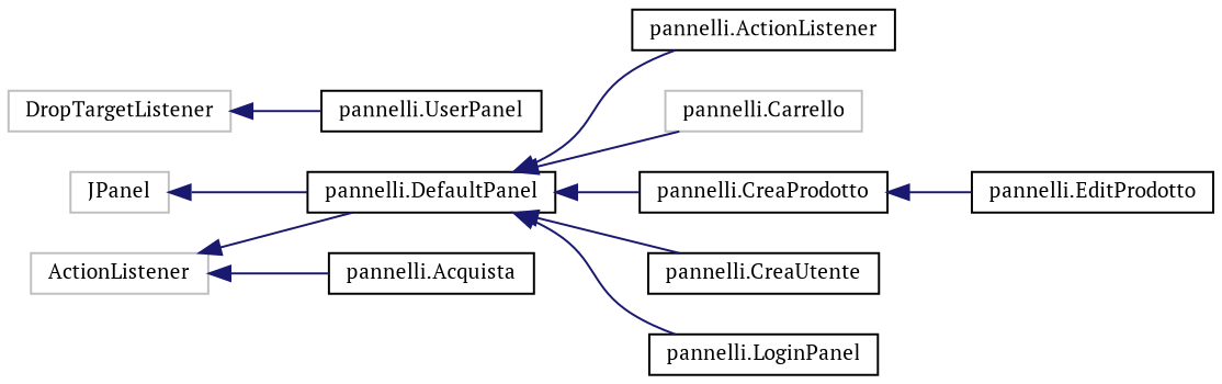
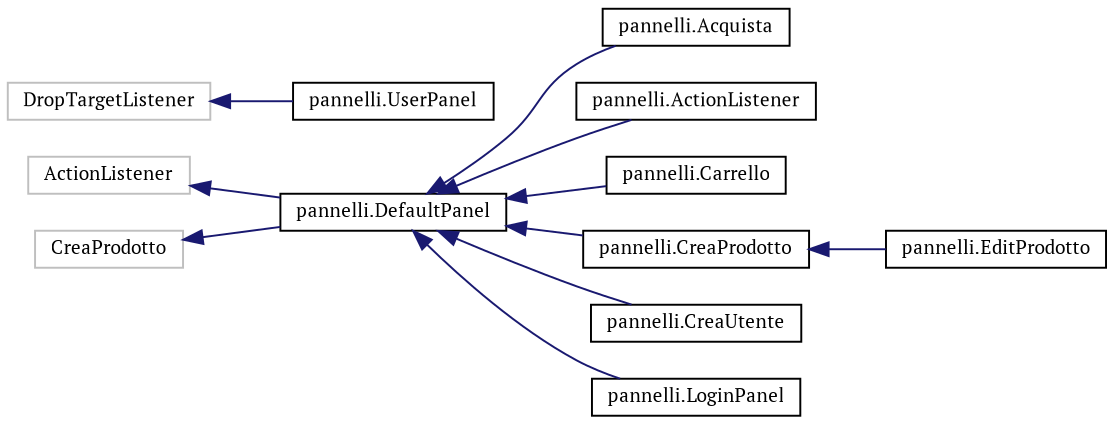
  digraph {
    fontname="PT Serif"
    rankdir=LR
    node [color=black fillcolor=white fontname="PT Serif" fontsize=10 shape=record style=filled]
    edge [color=midnightblue dir=back fontname="PT Serif" fontsize=10 labelfontname=Helvetica labelfontsize=10 style=solid]
    n1 [color=grey75 height=0.2 label=ActionListener width=0.4]
    n2 [height=0.2 label="pannelli.DefaultPanel" width=0.4]
    n3 [height=0.2 label="pannelli.Acquista" width=0.4]
    n4 [height=0.2 label="pannelli.ActionListener" width=0.4]
-   n5 [color=grey75 height=0.2 label="pannelli.Carrello" width=0.4]
+   n5 [height=0.2 label="pannelli.Carrello" width=0.4]
    n6 [height=0.2 label="pannelli.CreaProdotto" width=0.4]
    n7 [height=0.2 label="pannelli.CreaUtente" width=0.4]
    n8 [height=0.2 label="pannelli.LoginPanel" width=0.4]
    n9 [height=0.2 label="pannelli.EditProdotto" width=0.4]
    n10 [height=0.2 label="pannelli.UserPanel" width=0.4]
    n11 [color=grey75 height=0.2 label=DropTargetListener width=0.4]
-   n12 [color=grey75 height=0.2 label=JPanel width=0.4]
+   n12 [color=grey75 height=0.2 label=CreaProdotto width=0.4]
    n1 -> n2
-   n1 -> n3
+   n2 -> n3
    n2 -> n4
    n2 -> n5
    n2 -> n6
    n2 -> n7
    n2 -> n8
    n6 -> n9
    n11 -> n10
    n12 -> n2
  }
